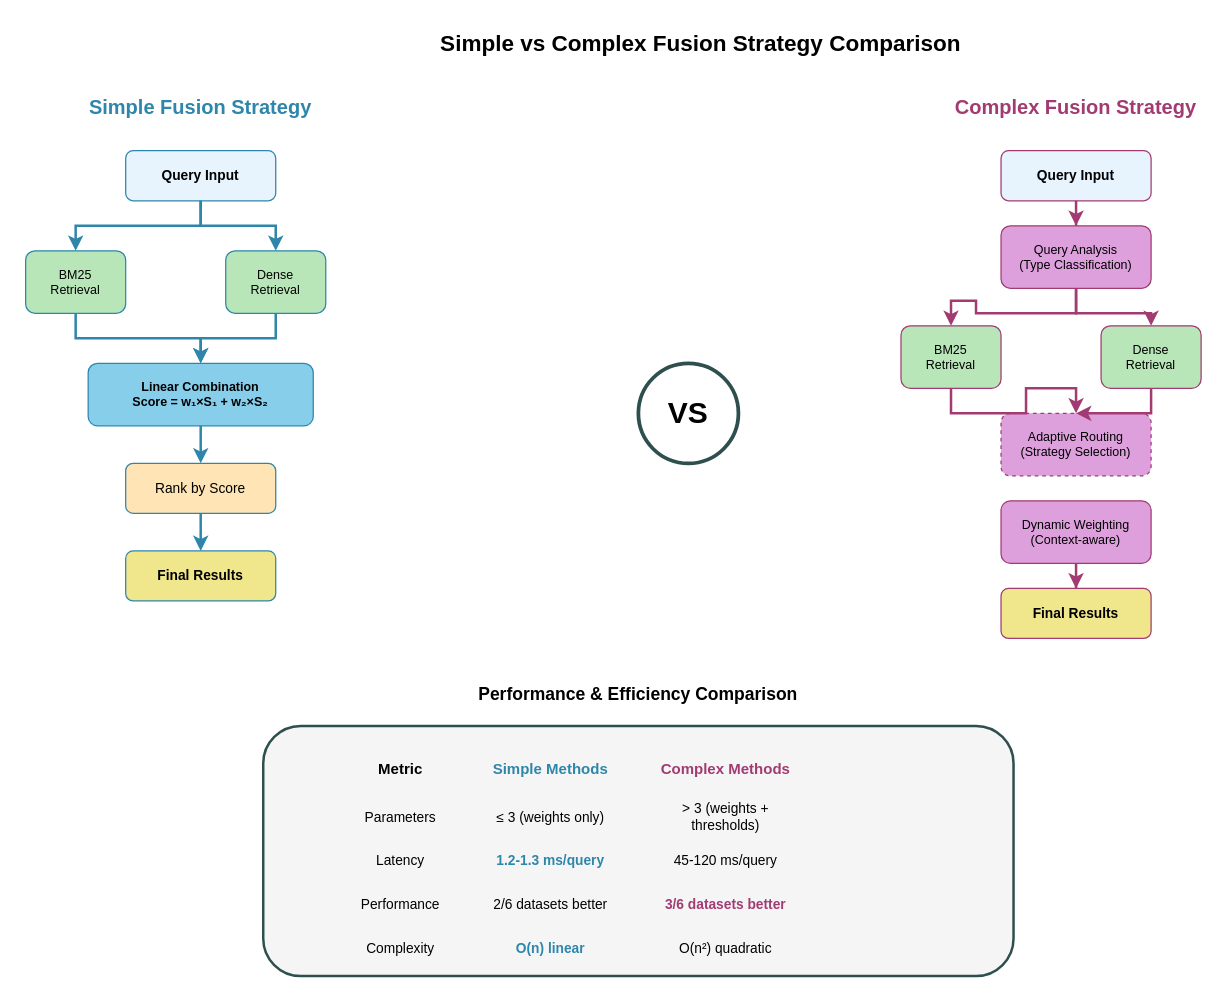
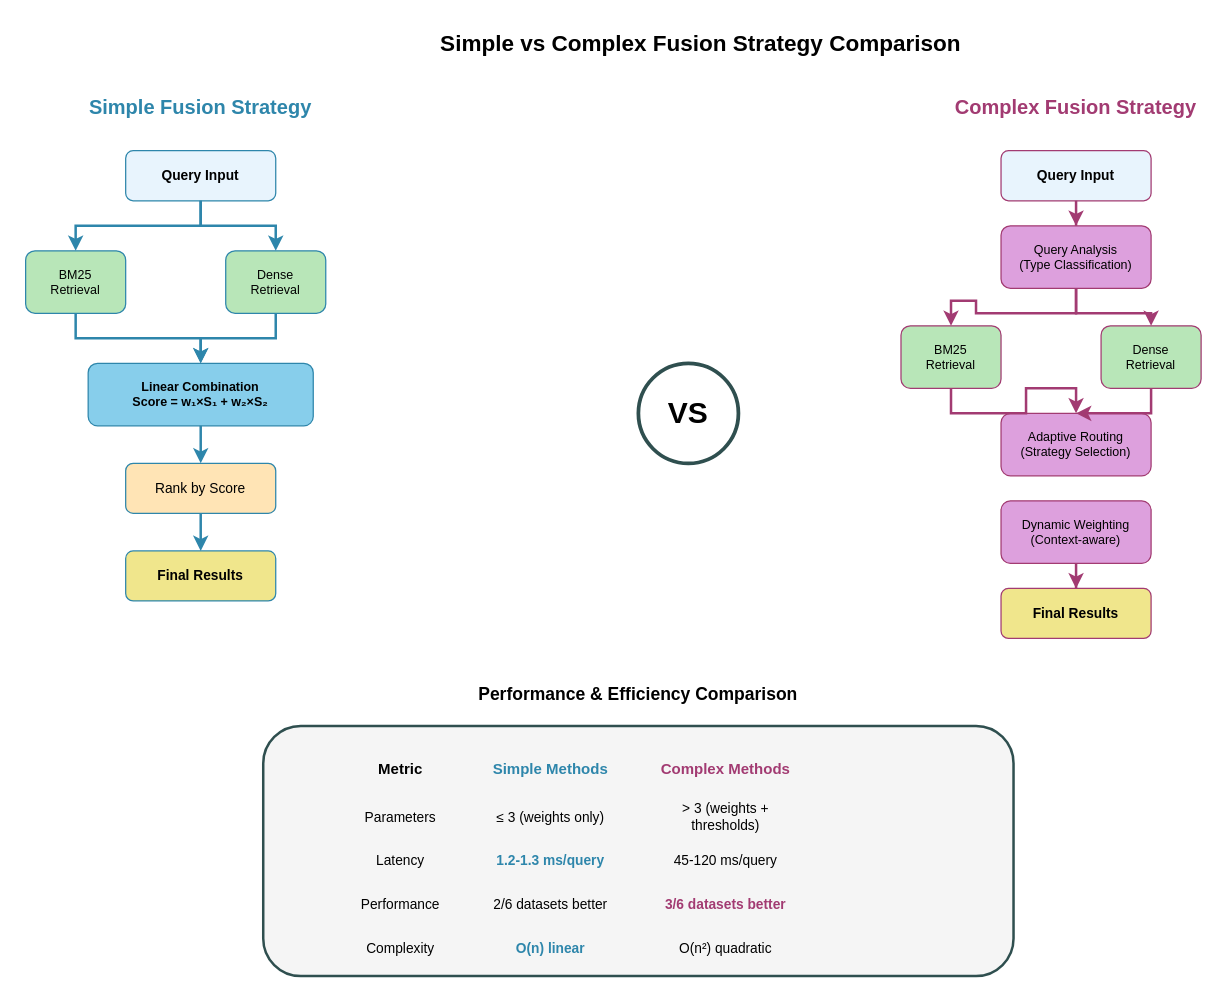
  <mxCell id="0" />
  <mxCell id="1" parent="0" />
  <mxCell id="2" value="Simple vs Complex Fusion Strategy Comparison" style="text;html=1;strokeColor=none;fillColor=none;align=center;verticalAlign=middle;whiteSpace=wrap;rounded=0;fontSize=18;fontStyle=1;" vertex="1" parent="1"><mxGeometry x="310" y="20" width="500" height="30" as="geometry" /></mxCell>
  <mxCell id="3" value="Simple Fusion Strategy" style="text;html=1;strokeColor=none;fillColor=none;align=center;verticalAlign=middle;whiteSpace=wrap;rounded=0;fontSize=16;fontStyle=1;fontColor=#2E86AB;" vertex="1" parent="1"><mxGeometry x="60" y="70" width="200" height="30" as="geometry" /></mxCell>
  <mxCell id="4" value="Query Input" style="rounded=1;whiteSpace=wrap;html=1;fillColor=#E8F4FD;strokeColor=#2E86AB;fontSize=11;fontStyle=1;" vertex="1" parent="1"><mxGeometry x="100" y="120" width="120" height="40" as="geometry" /></mxCell>
  <mxCell id="5" value="BM25&#10;Retrieval" style="rounded=1;whiteSpace=wrap;html=1;fillColor=#B8E6B8;strokeColor=#2E86AB;fontSize=10;" vertex="1" parent="1"><mxGeometry x="20" y="200" width="80" height="50" as="geometry" /></mxCell>
  <mxCell id="6" value="Dense&#10;Retrieval" style="rounded=1;whiteSpace=wrap;html=1;fillColor=#B8E6B8;strokeColor=#2E86AB;fontSize=10;" vertex="1" parent="1"><mxGeometry x="180" y="200" width="80" height="50" as="geometry" /></mxCell>
  <mxCell id="7" value="Linear Combination&#10;Score = w₁×S₁ + w₂×S₂" style="rounded=1;whiteSpace=wrap;html=1;fillColor=#87CEEB;strokeColor=#2E86AB;fontSize=10;fontStyle=1;" vertex="1" parent="1"><mxGeometry x="70" y="290" width="180" height="50" as="geometry" /></mxCell>
  <mxCell id="8" value="Rank by Score" style="rounded=1;whiteSpace=wrap;html=1;fillColor=#FFE4B5;strokeColor=#2E86AB;fontSize=11;" vertex="1" parent="1"><mxGeometry x="100" y="370" width="120" height="40" as="geometry" /></mxCell>
  <mxCell id="9" value="Final Results" style="rounded=1;whiteSpace=wrap;html=1;fillColor=#F0E68C;strokeColor=#2E86AB;fontSize=11;fontStyle=1;" vertex="1" parent="1"><mxGeometry x="100" y="440" width="120" height="40" as="geometry" /></mxCell>
  <mxCell id="10" value="Complex Fusion Strategy" style="text;html=1;strokeColor=none;fillColor=none;align=center;verticalAlign=middle;whiteSpace=wrap;rounded=0;fontSize=16;fontStyle=1;fontColor=#A23B72;" vertex="1" parent="1"><mxGeometry x="760" y="70" width="200" height="30" as="geometry" /></mxCell>
  <mxCell id="11" value="Query Input" style="rounded=1;whiteSpace=wrap;html=1;fillColor=#E8F4FD;strokeColor=#A23B72;fontSize=11;fontStyle=1;" vertex="1" parent="1"><mxGeometry x="800" y="120" width="120" height="40" as="geometry" /></mxCell>
  <mxCell id="12" value="Query Analysis&#10;(Type Classification)" style="rounded=1;whiteSpace=wrap;html=1;fillColor=#DDA0DD;strokeColor=#A23B72;fontSize=10;" vertex="1" parent="1"><mxGeometry x="800" y="180" width="120" height="50" as="geometry" /></mxCell>
  <mxCell id="13" value="BM25&#10;Retrieval" style="rounded=1;whiteSpace=wrap;html=1;fillColor=#B8E6B8;strokeColor=#A23B72;fontSize=10;" vertex="1" parent="1"><mxGeometry x="720" y="260" width="80" height="50" as="geometry" /></mxCell>
  <mxCell id="14" value="Dense&#10;Retrieval" style="rounded=1;whiteSpace=wrap;html=1;fillColor=#B8E6B8;strokeColor=#A23B72;fontSize=10;" vertex="1" parent="1"><mxGeometry x="880" y="260" width="80" height="50" as="geometry" /></mxCell>
- <mxCell id="15" value="Adaptive Routing&#10;(Strategy Selection)" style="rounded=1;whiteSpace=wrap;html=1;fillColor=#DDA0DD;strokeColor=#A23B72;fontSize=10;dashed=1;" vertex="1" parent="1"><mxGeometry x="800" y="330" width="120" height="50" as="geometry" /></mxCell>
+ <mxCell id="15" value="Adaptive Routing&#10;(Strategy Selection)" style="rounded=1;whiteSpace=wrap;html=1;fillColor=#DDA0DD;strokeColor=#A23B72;fontSize=10;" vertex="1" parent="1"><mxGeometry x="800" y="330" width="120" height="50" as="geometry" /></mxCell>
  <mxCell id="16" value="Dynamic Weighting&#10;(Context-aware)" style="rounded=1;whiteSpace=wrap;html=1;fillColor=#DDA0DD;strokeColor=#A23B72;fontSize=10;" vertex="1" parent="1"><mxGeometry x="800" y="400" width="120" height="50" as="geometry" /></mxCell>
  <mxCell id="17" value="Final Results" style="rounded=1;whiteSpace=wrap;html=1;fillColor=#F0E68C;strokeColor=#A23B72;fontSize=11;fontStyle=1;" vertex="1" parent="1"><mxGeometry x="800" y="470" width="120" height="40" as="geometry" /></mxCell>
  <mxCell id="18" style="edgeStyle=orthogonalEdgeStyle;rounded=0;orthogonalLoop=1;jettySize=auto;html=1;strokeWidth=2;strokeColor=#2E86AB;" edge="1" parent="1" source="4" target="5"><mxGeometry relative="1" as="geometry" /></mxCell>
  <mxCell id="19" style="edgeStyle=orthogonalEdgeStyle;rounded=0;orthogonalLoop=1;jettySize=auto;html=1;strokeWidth=2;strokeColor=#2E86AB;" edge="1" parent="1" source="4" target="6"><mxGeometry relative="1" as="geometry" /></mxCell>
  <mxCell id="20" style="edgeStyle=orthogonalEdgeStyle;rounded=0;orthogonalLoop=1;jettySize=auto;html=1;strokeWidth=2;strokeColor=#2E86AB;" edge="1" parent="1" source="5" target="7"><mxGeometry relative="1" as="geometry" /></mxCell>
  <mxCell id="21" style="edgeStyle=orthogonalEdgeStyle;rounded=0;orthogonalLoop=1;jettySize=auto;html=1;strokeWidth=2;strokeColor=#2E86AB;" edge="1" parent="1" source="6" target="7"><mxGeometry relative="1" as="geometry" /></mxCell>
  <mxCell id="22" style="edgeStyle=orthogonalEdgeStyle;rounded=0;orthogonalLoop=1;jettySize=auto;html=1;strokeWidth=2;strokeColor=#2E86AB;" edge="1" parent="1" source="7" target="8"><mxGeometry relative="1" as="geometry" /></mxCell>
  <mxCell id="23" style="edgeStyle=orthogonalEdgeStyle;rounded=0;orthogonalLoop=1;jettySize=auto;html=1;strokeWidth=2;strokeColor=#2E86AB;" edge="1" parent="1" source="8" target="9"><mxGeometry relative="1" as="geometry" /></mxCell>
  <mxCell id="24" style="edgeStyle=orthogonalEdgeStyle;rounded=0;orthogonalLoop=1;jettySize=auto;html=1;strokeWidth=2;strokeColor=#A23B72;" edge="1" parent="1" source="11" target="12"><mxGeometry relative="1" as="geometry" /></mxCell>
  <mxCell id="25" style="edgeStyle=orthogonalEdgeStyle;rounded=0;orthogonalLoop=1;jettySize=auto;html=1;strokeWidth=2;strokeColor=#A23B72;" edge="1" parent="1" source="12" target="13"><mxGeometry relative="1" as="geometry" /></mxCell>
  <mxCell id="26" style="edgeStyle=orthogonalEdgeStyle;rounded=0;orthogonalLoop=1;jettySize=auto;html=1;strokeWidth=2;strokeColor=#A23B72;" edge="1" parent="1" source="12" target="14"><mxGeometry relative="1" as="geometry" /></mxCell>
  <mxCell id="27" style="edgeStyle=orthogonalEdgeStyle;rounded=0;orthogonalLoop=1;jettySize=auto;html=1;strokeWidth=2;strokeColor=#A23B72;" edge="1" parent="1" source="13" target="15"><mxGeometry relative="1" as="geometry" /></mxCell>
  <mxCell id="28" style="edgeStyle=orthogonalEdgeStyle;rounded=0;orthogonalLoop=1;jettySize=auto;html=1;strokeWidth=2;strokeColor=#A23B72;" edge="1" parent="1" source="14" target="15"><mxGeometry relative="1" as="geometry" /></mxCell>
  <mxCell id="29" style="edgeStyle=orthogonalEdgeStyle;rounded=0;orthogonalLoop=1;jettySize=auto;html=1;strokeWidth=2;strokeColor=#A23B72;" edge="1" parent="1" source="16" target="17"><mxGeometry relative="1" as="geometry" /></mxCell>
  <mxCell id="30" value="VS" style="ellipse;whiteSpace=wrap;html=1;aspect=fixed;fillColor=#FFFFFF;strokeColor=#2F4F4F;strokeWidth=3;fontSize=24;fontStyle=1;" vertex="1" parent="1"><mxGeometry x="510" y="290" width="80" height="80" as="geometry" /></mxCell>
  <mxCell id="31" value="Performance &amp; Efficiency Comparison" style="text;html=1;strokeColor=none;fillColor=none;align=center;verticalAlign=middle;whiteSpace=wrap;rounded=0;fontSize=14;fontStyle=1;" vertex="1" parent="1"><mxGeometry x="360" y="540" width="300" height="30" as="geometry" /></mxCell>
  <mxCell id="32" value="" style="rounded=1;whiteSpace=wrap;html=1;fillColor=#F5F5F5;strokeColor=#2F4F4F;strokeWidth=2;" vertex="1" parent="1"><mxGeometry x="210" y="580" width="600" height="200" as="geometry" /></mxCell>
  <mxCell id="33" value="Metric" style="text;html=1;strokeColor=none;fillColor=none;align=center;verticalAlign=middle;whiteSpace=wrap;rounded=0;fontSize=12;fontStyle=1;" vertex="1" parent="1"><mxGeometry x="280" y="600" width="80" height="30" as="geometry" /></mxCell>
  <mxCell id="34" value="Simple Methods" style="text;html=1;strokeColor=none;fillColor=none;align=center;verticalAlign=middle;whiteSpace=wrap;rounded=0;fontSize=12;fontStyle=1;fontColor=#2E86AB;" vertex="1" parent="1"><mxGeometry x="380" y="600" width="120" height="30" as="geometry" /></mxCell>
  <mxCell id="35" value="Complex Methods" style="text;html=1;strokeColor=none;fillColor=none;align=center;verticalAlign=middle;whiteSpace=wrap;rounded=0;fontSize=12;fontStyle=1;fontColor=#A23B72;" vertex="1" parent="1"><mxGeometry x="520" y="600" width="120" height="30" as="geometry" /></mxCell>
  <mxCell id="36" value="Parameters" style="text;html=1;strokeColor=none;fillColor=none;align=center;verticalAlign=middle;whiteSpace=wrap;rounded=0;fontSize=11;" vertex="1" parent="1"><mxGeometry x="280" y="640" width="80" height="25" as="geometry" /></mxCell>
  <mxCell id="37" value="≤ 3 (weights only)" style="text;html=1;strokeColor=none;fillColor=none;align=center;verticalAlign=middle;whiteSpace=wrap;rounded=0;fontSize=11;" vertex="1" parent="1"><mxGeometry x="380" y="640" width="120" height="25" as="geometry" /></mxCell>
  <mxCell id="38" value="&gt; 3 (weights + thresholds)" style="text;html=1;strokeColor=none;fillColor=none;align=center;verticalAlign=middle;whiteSpace=wrap;rounded=0;fontSize=11;" vertex="1" parent="1"><mxGeometry x="520" y="640" width="120" height="25" as="geometry" /></mxCell>
  <mxCell id="39" value="Latency" style="text;html=1;strokeColor=none;fillColor=none;align=center;verticalAlign=middle;whiteSpace=wrap;rounded=0;fontSize=11;" vertex="1" parent="1"><mxGeometry x="280" y="675" width="80" height="25" as="geometry" /></mxCell>
  <mxCell id="40" value="1.2-1.3 ms/query" style="text;html=1;strokeColor=none;fillColor=none;align=center;verticalAlign=middle;whiteSpace=wrap;rounded=0;fontSize=11;fontColor=#2E86AB;fontStyle=1;" vertex="1" parent="1"><mxGeometry x="380" y="675" width="120" height="25" as="geometry" /></mxCell>
  <mxCell id="41" value="45-120 ms/query" style="text;html=1;strokeColor=none;fillColor=none;align=center;verticalAlign=middle;whiteSpace=wrap;rounded=0;fontSize=11;" vertex="1" parent="1"><mxGeometry x="520" y="675" width="120" height="25" as="geometry" /></mxCell>
  <mxCell id="42" value="Performance" style="text;html=1;strokeColor=none;fillColor=none;align=center;verticalAlign=middle;whiteSpace=wrap;rounded=0;fontSize=11;" vertex="1" parent="1"><mxGeometry x="280" y="710" width="80" height="25" as="geometry" /></mxCell>
  <mxCell id="43" value="2/6 datasets better" style="text;html=1;strokeColor=none;fillColor=none;align=center;verticalAlign=middle;whiteSpace=wrap;rounded=0;fontSize=11;" vertex="1" parent="1"><mxGeometry x="380" y="710" width="120" height="25" as="geometry" /></mxCell>
  <mxCell id="44" value="3/6 datasets better" style="text;html=1;strokeColor=none;fillColor=none;align=center;verticalAlign=middle;whiteSpace=wrap;rounded=0;fontSize=11;fontColor=#A23B72;fontStyle=1;" vertex="1" parent="1"><mxGeometry x="520" y="710" width="120" height="25" as="geometry" /></mxCell>
  <mxCell id="45" value="Complexity" style="text;html=1;strokeColor=none;fillColor=none;align=center;verticalAlign=middle;whiteSpace=wrap;rounded=0;fontSize=11;" vertex="1" parent="1"><mxGeometry x="280" y="745" width="80" height="25" as="geometry" /></mxCell>
  <mxCell id="46" value="O(n) linear" style="text;html=1;strokeColor=none;fillColor=none;align=center;verticalAlign=middle;whiteSpace=wrap;rounded=0;fontSize=11;fontColor=#2E86AB;fontStyle=1;" vertex="1" parent="1"><mxGeometry x="380" y="745" width="120" height="25" as="geometry" /></mxCell>
  <mxCell id="47" value="O(n²) quadratic" style="text;html=1;strokeColor=none;fillColor=none;align=center;verticalAlign=middle;whiteSpace=wrap;rounded=0;fontSize=11;" vertex="1" parent="1"><mxGeometry x="520" y="745" width="120" height="25" as="geometry" /></mxCell>
